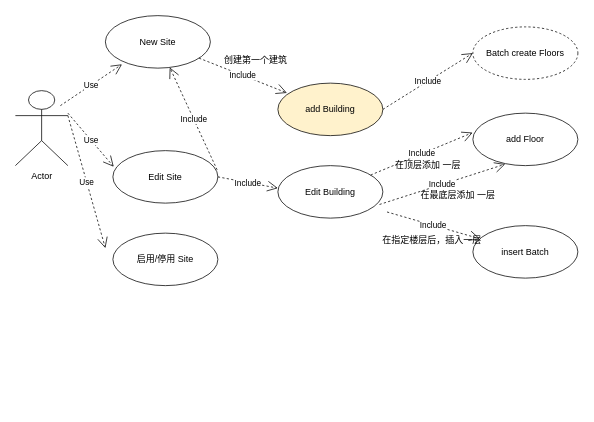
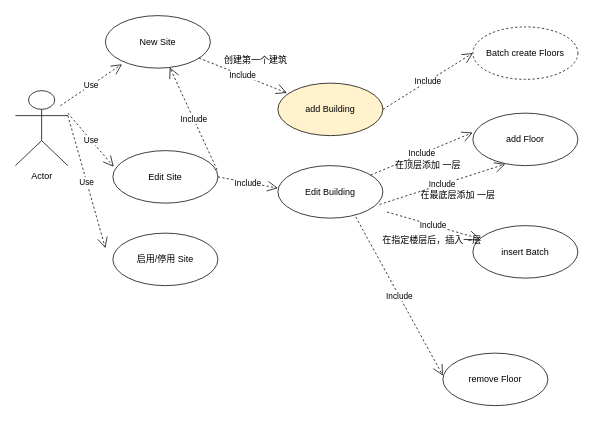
  <mxCell id="0" />
  <mxCell id="1" parent="0" />
  <mxCell id="2" value="New Site" style="ellipse;whiteSpace=wrap;html=1;" parent="1" vertex="1"><mxGeometry x="140" y="20" width="140" height="70" as="geometry" /></mxCell>
  <mxCell id="3" value="Actor" style="shape=umlActor;verticalLabelPosition=bottom;verticalAlign=top;html=1;" parent="1" vertex="1"><mxGeometry x="20" y="120" width="70" height="100" as="geometry" /></mxCell>
  <mxCell id="4" value="add Building" style="ellipse;whiteSpace=wrap;html=1;fillColor=#fff2cc;" parent="1" vertex="1"><mxGeometry x="370" y="110" width="140" height="70" as="geometry" /></mxCell>
  <mxCell id="5" value="Edit Site" style="ellipse;whiteSpace=wrap;html=1;" parent="1" vertex="1"><mxGeometry x="150" y="200" width="140" height="70" as="geometry" /></mxCell>
  <mxCell id="6" value="Batch create Floors" style="ellipse;whiteSpace=wrap;html=1;dashed=1;" parent="1" vertex="1"><mxGeometry x="630" y="35" width="140" height="70" as="geometry" /></mxCell>
  <mxCell id="7" value="Include" style="endArrow=open;endSize=12;dashed=1;html=1;rounded=0;entryX=0.086;entryY=0.186;entryDx=0;entryDy=0;entryPerimeter=0;" parent="1" source="2" target="4" edge="1"><mxGeometry width="160" relative="1" as="geometry"><mxPoint x="280" y="55" as="sourcePoint" /><mxPoint x="440" y="55" as="targetPoint" /></mxGeometry></mxCell>
  <mxCell id="8" value="创建第一个建筑" style="text;html=1;resizable=0;autosize=1;align=center;verticalAlign=middle;points=[];fillColor=none;strokeColor=none;rounded=0;" parent="1" vertex="1"><mxGeometry x="290" y="70" width="100" height="20" as="geometry" /></mxCell>
  <mxCell id="9" value="Include" style="endArrow=open;endSize=12;dashed=1;html=1;rounded=0;entryX=0;entryY=0.5;entryDx=0;entryDy=0;exitX=1;exitY=0.5;exitDx=0;exitDy=0;" parent="1" source="4" target="6" edge="1"><mxGeometry width="160" relative="1" as="geometry"><mxPoint x="275.004" y="86.648" as="sourcePoint" /><mxPoint x="392.04" y="133.02" as="targetPoint" /></mxGeometry></mxCell>
  <mxCell id="10" value="Edit Building" style="ellipse;whiteSpace=wrap;html=1;" parent="1" vertex="1"><mxGeometry x="370" y="220" width="140" height="70" as="geometry" /></mxCell>
  <mxCell id="11" value="Include" style="endArrow=open;endSize=12;dashed=1;html=1;rounded=0;exitX=0.993;exitY=0.366;exitDx=0;exitDy=0;exitPerimeter=0;" parent="1" source="5" target="2" edge="1"><mxGeometry width="160" relative="1" as="geometry"><mxPoint x="275.004" y="86.648" as="sourcePoint" /><mxPoint x="392.04" y="133.02" as="targetPoint" /></mxGeometry></mxCell>
  <mxCell id="12" value="Include" style="endArrow=open;endSize=12;dashed=1;html=1;rounded=0;entryX=0;entryY=0.429;entryDx=0;entryDy=0;entryPerimeter=0;exitX=1;exitY=0.5;exitDx=0;exitDy=0;" parent="1" source="5" target="10" edge="1"><mxGeometry width="160" relative="1" as="geometry"><mxPoint x="299.02" y="235.62" as="sourcePoint" /><mxPoint x="380" y="169.98" as="targetPoint" /></mxGeometry></mxCell>
  <mxCell id="13" value="add Floor" style="ellipse;whiteSpace=wrap;html=1;" parent="1" vertex="1"><mxGeometry x="630" y="150" width="140" height="70" as="geometry" /></mxCell>
  <mxCell id="14" value="Include" style="endArrow=open;endSize=12;dashed=1;html=1;rounded=0;entryX=-0.002;entryY=0.371;entryDx=0;entryDy=0;entryPerimeter=0;" parent="1" source="10" target="13" edge="1"><mxGeometry width="160" relative="1" as="geometry"><mxPoint x="520" y="155" as="sourcePoint" /><mxPoint x="620" y="170" as="targetPoint" /></mxGeometry></mxCell>
  <mxCell id="15" value="在顶层添加 一层" style="text;html=1;resizable=0;autosize=1;align=center;verticalAlign=middle;points=[];fillColor=none;strokeColor=none;rounded=0;" parent="1" vertex="1"><mxGeometry x="520" y="210" width="100" height="20" as="geometry" /></mxCell>
  <mxCell id="16" value="Include" style="endArrow=open;endSize=12;dashed=1;html=1;rounded=0;exitX=0.968;exitY=0.74;exitDx=0;exitDy=0;exitPerimeter=0;entryX=0.308;entryY=0.972;entryDx=0;entryDy=0;entryPerimeter=0;" parent="1" source="10" target="13" edge="1"><mxGeometry width="160" relative="1" as="geometry"><mxPoint x="500.94" y="240.994" as="sourcePoint" /><mxPoint x="630" y="180" as="targetPoint" /></mxGeometry></mxCell>
  <mxCell id="17" value="在最底层添加 一层" style="text;html=1;resizable=0;autosize=1;align=center;verticalAlign=middle;points=[];fillColor=none;strokeColor=none;rounded=0;" parent="1" vertex="1"><mxGeometry x="555" y="250" width="110" height="20" as="geometry" /></mxCell>
+ <mxCell id="18" value="remove Floor" style="ellipse;whiteSpace=wrap;html=1;" parent="1" vertex="1"><mxGeometry x="590" y="470" width="140" height="70" as="geometry" /></mxCell>
+ <mxCell id="19" value="Include" style="endArrow=open;endSize=12;dashed=1;html=1;rounded=0;entryX=0;entryY=0.429;entryDx=0;entryDy=0;entryPerimeter=0;exitX=0.742;exitY=0.977;exitDx=0;exitDy=0;exitPerimeter=0;" parent="1" source="10" target="18" edge="1"><mxGeometry width="160" relative="1" as="geometry"><mxPoint x="503.888" y="242.661" as="sourcePoint" /><mxPoint x="639.72" y="185.97" as="targetPoint" /></mxGeometry></mxCell>
  <mxCell id="20" value="Use" style="endArrow=open;endSize=12;dashed=1;html=1;rounded=0;entryX=0.158;entryY=0.928;entryDx=0;entryDy=0;entryPerimeter=0;" parent="1" target="2" edge="1"><mxGeometry width="160" relative="1" as="geometry"><mxPoint x="80" y="140" as="sourcePoint" /><mxPoint x="240" y="140" as="targetPoint" /></mxGeometry></mxCell>
  <mxCell id="21" value="Use" style="endArrow=open;endSize=12;dashed=1;html=1;rounded=0;entryX=0.008;entryY=0.307;entryDx=0;entryDy=0;entryPerimeter=0;" parent="1" target="5" edge="1"><mxGeometry width="160" relative="1" as="geometry"><mxPoint x="90" y="150" as="sourcePoint" /><mxPoint x="172.12" y="94.96" as="targetPoint" /></mxGeometry></mxCell>
  <mxCell id="22" value="启用/停用 Site" style="ellipse;whiteSpace=wrap;html=1;" parent="1" vertex="1"><mxGeometry x="150" y="310" width="140" height="70" as="geometry" /></mxCell>
  <mxCell id="23" value="Use" style="endArrow=open;endSize=12;dashed=1;html=1;rounded=0;exitX=1;exitY=0.333;exitDx=0;exitDy=0;exitPerimeter=0;" parent="1" source="3" edge="1"><mxGeometry width="160" relative="1" as="geometry"><mxPoint x="100" y="160" as="sourcePoint" /><mxPoint x="140" y="330" as="targetPoint" /></mxGeometry></mxCell>
  <mxCell id="24" value="insert Batch" style="ellipse;whiteSpace=wrap;html=1;" vertex="1" parent="1"><mxGeometry x="630" y="300" width="140" height="70" as="geometry" /></mxCell>
  <mxCell id="25" value="Include" style="endArrow=open;endSize=12;dashed=1;html=1;rounded=0;exitX=0.968;exitY=0.74;exitDx=0;exitDy=0;exitPerimeter=0;" edge="1" parent="1" target="24"><mxGeometry width="160" relative="1" as="geometry"><mxPoint x="515.52" y="281.8" as="sourcePoint" /><mxPoint x="683.12" y="228.04" as="targetPoint" /></mxGeometry></mxCell>
  <mxCell id="26" value="在指定楼层后，插入一层" style="text;html=1;resizable=0;autosize=1;align=center;verticalAlign=middle;points=[];fillColor=none;strokeColor=none;rounded=0;" vertex="1" parent="1"><mxGeometry x="500" y="310" width="150" height="20" as="geometry" /></mxCell>
